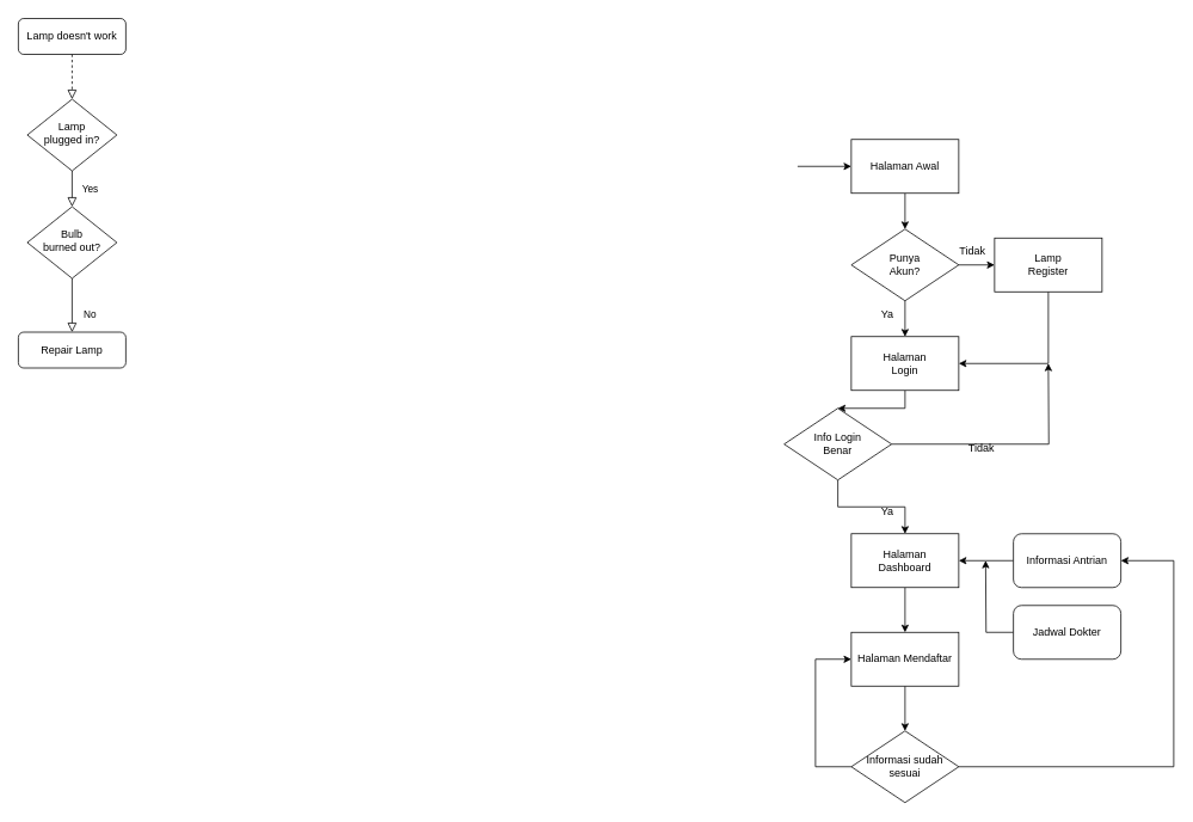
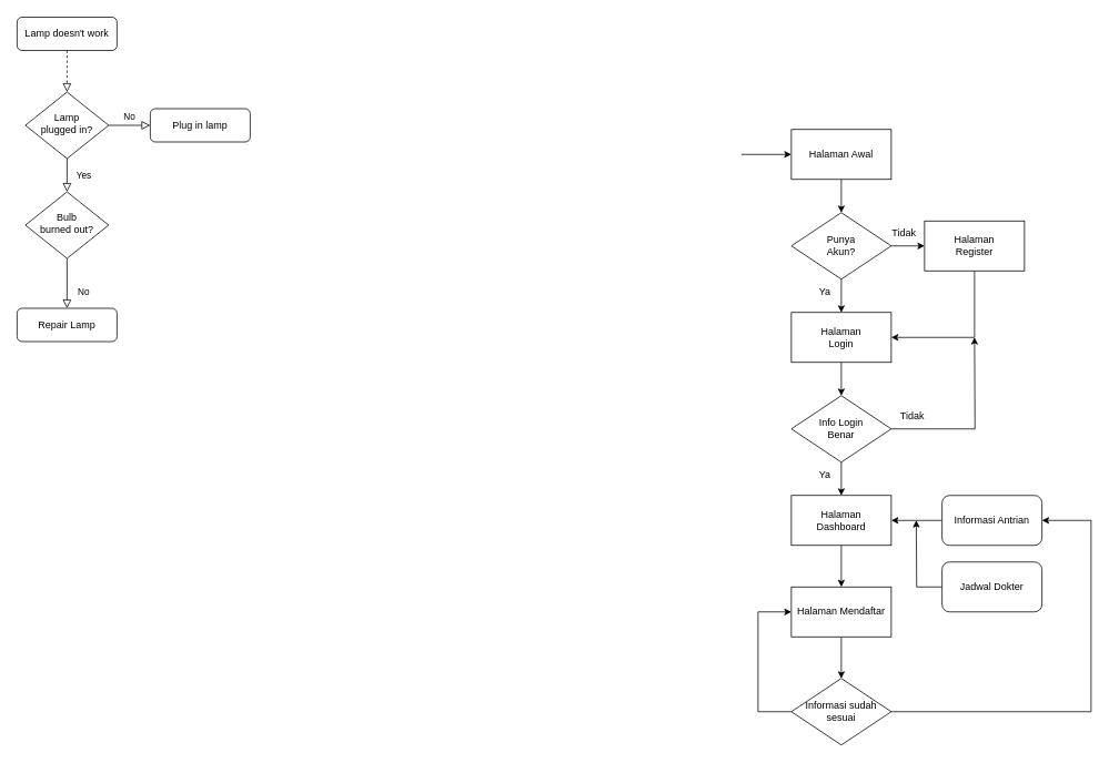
  <mxCell id="0" />
  <mxCell id="1" parent="0" />
  <mxCell id="2" value="" style="rounded=0;html=1;jettySize=auto;orthogonalLoop=1;fontSize=11;endArrow=block;endFill=0;endSize=8;strokeWidth=1;shadow=0;labelBackgroundColor=none;edgeStyle=orthogonalEdgeStyle;dashed=1;" parent="1" source="3" target="6" edge="1"><mxGeometry relative="1" as="geometry" /></mxCell>
  <mxCell id="3" value="Lamp doesn't work" style="rounded=1;whiteSpace=wrap;html=1;fontSize=12;glass=0;strokeWidth=1;shadow=0;" parent="1" vertex="1"><mxGeometry x="20" y="20" width="120" height="40" as="geometry" /></mxCell>
  <mxCell id="4" value="Yes" style="rounded=0;html=1;jettySize=auto;orthogonalLoop=1;fontSize=11;endArrow=block;endFill=0;endSize=8;strokeWidth=1;shadow=0;labelBackgroundColor=none;edgeStyle=orthogonalEdgeStyle;" parent="1" source="6" target="9" edge="1"><mxGeometry y="20" relative="1" as="geometry"><mxPoint as="offset" /></mxGeometry></mxCell>
+ <mxCell id="5" value="No" style="edgeStyle=orthogonalEdgeStyle;rounded=0;html=1;jettySize=auto;orthogonalLoop=1;fontSize=11;endArrow=block;endFill=0;endSize=8;strokeWidth=1;shadow=0;labelBackgroundColor=none;" parent="1" source="6" target="7" edge="1"><mxGeometry y="10" relative="1" as="geometry"><mxPoint as="offset" /></mxGeometry></mxCell>
  <mxCell id="6" value="Lamp&lt;br&gt;plugged in?" style="rhombus;whiteSpace=wrap;html=1;shadow=0;fontFamily=Helvetica;fontSize=12;align=center;strokeWidth=1;spacing=6;spacingTop=-4;" parent="1" vertex="1"><mxGeometry x="30" y="110" width="100" height="80" as="geometry" /></mxCell>
+ <mxCell id="7" value="Plug in lamp" style="rounded=1;whiteSpace=wrap;html=1;fontSize=12;glass=0;strokeWidth=1;shadow=0;" parent="1" vertex="1"><mxGeometry x="180" y="130" width="120" height="40" as="geometry" /></mxCell>
  <mxCell id="8" value="No" style="rounded=0;html=1;jettySize=auto;orthogonalLoop=1;fontSize=11;endArrow=block;endFill=0;endSize=8;strokeWidth=1;shadow=0;labelBackgroundColor=none;edgeStyle=orthogonalEdgeStyle;" parent="1" source="9" target="10" edge="1"><mxGeometry x="0.333" y="20" relative="1" as="geometry"><mxPoint as="offset" /></mxGeometry></mxCell>
  <mxCell id="9" value="Bulb&lt;br&gt;burned out?" style="rhombus;whiteSpace=wrap;html=1;shadow=0;fontFamily=Helvetica;fontSize=12;align=center;strokeWidth=1;spacing=6;spacingTop=-4;" parent="1" vertex="1"><mxGeometry x="30" y="230" width="100" height="80" as="geometry" /></mxCell>
  <mxCell id="10" value="Repair Lamp" style="rounded=1;whiteSpace=wrap;html=1;fontSize=12;glass=0;strokeWidth=1;shadow=0;" parent="1" vertex="1"><mxGeometry x="20" y="370" width="120" height="40" as="geometry" /></mxCell>
  <mxCell id="11" value="" style="edgeStyle=orthogonalEdgeStyle;rounded=0;orthogonalLoop=1;jettySize=auto;html=1;" edge="1" parent="1" source="12" target="16"><mxGeometry relative="1" as="geometry" /></mxCell>
  <mxCell id="12" value="Halaman Awal" style="rounded=0;whiteSpace=wrap;html=1;" vertex="1" parent="1"><mxGeometry x="950" y="155" width="120" height="60" as="geometry" /></mxCell>
  <mxCell id="13" value="" style="endArrow=classic;html=1;rounded=0;entryX=0;entryY=0.5;entryDx=0;entryDy=0;" edge="1" parent="1" target="12"><mxGeometry width="50" height="50" relative="1" as="geometry"><mxPoint x="890" y="185" as="sourcePoint" /><mxPoint x="570" y="465" as="targetPoint" /></mxGeometry></mxCell>
  <mxCell id="14" value="" style="edgeStyle=orthogonalEdgeStyle;rounded=0;orthogonalLoop=1;jettySize=auto;html=1;" edge="1" parent="1" source="16" target="18"><mxGeometry relative="1" as="geometry" /></mxCell>
  <mxCell id="15" value="" style="edgeStyle=orthogonalEdgeStyle;rounded=0;orthogonalLoop=1;jettySize=auto;html=1;" edge="1" parent="1" source="16" target="20"><mxGeometry relative="1" as="geometry" /></mxCell>
  <mxCell id="16" value="Punya&lt;div&gt;Akun?&lt;/div&gt;" style="rhombus;whiteSpace=wrap;html=1;rounded=0;" vertex="1" parent="1"><mxGeometry x="950" y="255" width="120" height="80" as="geometry" /></mxCell>
  <mxCell id="17" style="edgeStyle=orthogonalEdgeStyle;rounded=0;orthogonalLoop=1;jettySize=auto;html=1;entryX=1;entryY=0.5;entryDx=0;entryDy=0;" edge="1" parent="1" source="18" target="20"><mxGeometry relative="1" as="geometry"><mxPoint x="1170" y="405" as="targetPoint" /><Array as="points"><mxPoint x="1170" y="405" /></Array></mxGeometry></mxCell>
- <mxCell id="18" value="&lt;div&gt;Lamp&lt;/div&gt;Register" style="whiteSpace=wrap;html=1;rounded=0;" vertex="1" parent="1"><mxGeometry x="1110" y="265" width="120" height="60" as="geometry" /></mxCell>
+ <mxCell id="18" value="&lt;div&gt;Halaman&lt;/div&gt;Register" style="whiteSpace=wrap;html=1;rounded=0;" vertex="1" parent="1"><mxGeometry x="1110" y="265" width="120" height="60" as="geometry" /></mxCell>
  <mxCell id="19" value="" style="edgeStyle=orthogonalEdgeStyle;rounded=0;orthogonalLoop=1;jettySize=auto;html=1;" edge="1" parent="1" source="20" target="23"><mxGeometry relative="1" as="geometry" /></mxCell>
  <mxCell id="20" value="&lt;div&gt;Halaman&lt;/div&gt;Login" style="whiteSpace=wrap;html=1;rounded=0;" vertex="1" parent="1"><mxGeometry x="950" y="375" width="120" height="60" as="geometry" /></mxCell>
  <mxCell id="21" style="edgeStyle=orthogonalEdgeStyle;rounded=0;orthogonalLoop=1;jettySize=auto;html=1;" edge="1" parent="1" source="23"><mxGeometry relative="1" as="geometry"><mxPoint x="1170" y="405" as="targetPoint" /></mxGeometry></mxCell>
  <mxCell id="22" value="" style="edgeStyle=orthogonalEdgeStyle;rounded=0;orthogonalLoop=1;jettySize=auto;html=1;" edge="1" parent="1" source="23" target="27"><mxGeometry relative="1" as="geometry" /></mxCell>
- <mxCell id="23" value="Info Login&lt;div&gt;Benar&lt;/div&gt;" style="rhombus;whiteSpace=wrap;html=1;rounded=0;" vertex="1" parent="1"><mxGeometry x="875" y="455" width="120" height="80" as="geometry" /></mxCell>
+ <mxCell id="23" value="Info Login&lt;div&gt;Benar&lt;/div&gt;" style="rhombus;whiteSpace=wrap;html=1;rounded=0;" vertex="1" parent="1"><mxGeometry x="950" y="475" width="120" height="80" as="geometry" /></mxCell>
  <mxCell id="24" value="Tidak" style="text;html=1;align=center;verticalAlign=middle;resizable=0;points=[];autosize=1;strokeColor=none;fillColor=none;" vertex="1" parent="1"><mxGeometry x="1060" y="265" width="50" height="30" as="geometry" /></mxCell>
  <mxCell id="25" value="Ya" style="text;html=1;align=center;verticalAlign=middle;resizable=0;points=[];autosize=1;strokeColor=none;fillColor=none;" vertex="1" parent="1"><mxGeometry x="970" y="335" width="40" height="30" as="geometry" /></mxCell>
  <mxCell id="26" value="" style="edgeStyle=orthogonalEdgeStyle;rounded=0;orthogonalLoop=1;jettySize=auto;html=1;" edge="1" parent="1" source="27" target="35"><mxGeometry relative="1" as="geometry" /></mxCell>
  <mxCell id="27" value="Halaman&lt;div&gt;Dashboard&lt;/div&gt;" style="whiteSpace=wrap;html=1;rounded=0;" vertex="1" parent="1"><mxGeometry x="950" y="595" width="120" height="60" as="geometry" /></mxCell>
  <mxCell id="28" value="Ya" style="text;html=1;align=center;verticalAlign=middle;resizable=0;points=[];autosize=1;strokeColor=none;fillColor=none;" vertex="1" parent="1"><mxGeometry x="970" y="555" width="40" height="30" as="geometry" /></mxCell>
  <mxCell id="29" value="Tidak" style="text;html=1;align=center;verticalAlign=middle;resizable=0;points=[];autosize=1;strokeColor=none;fillColor=none;" vertex="1" parent="1"><mxGeometry x="1070" y="485" width="50" height="30" as="geometry" /></mxCell>
  <mxCell id="30" style="edgeStyle=orthogonalEdgeStyle;rounded=0;orthogonalLoop=1;jettySize=auto;html=1;entryX=1;entryY=0.5;entryDx=0;entryDy=0;" edge="1" parent="1" source="31" target="27"><mxGeometry relative="1" as="geometry" /></mxCell>
  <mxCell id="31" value="Informasi Antrian" style="rounded=1;whiteSpace=wrap;html=1;" vertex="1" parent="1"><mxGeometry x="1131" y="595" width="120" height="60" as="geometry" /></mxCell>
  <mxCell id="32" style="edgeStyle=orthogonalEdgeStyle;rounded=0;orthogonalLoop=1;jettySize=auto;html=1;" edge="1" parent="1" source="33"><mxGeometry relative="1" as="geometry"><mxPoint x="1100" y="625" as="targetPoint" /></mxGeometry></mxCell>
  <mxCell id="33" value="Jadwal Dokter" style="rounded=1;whiteSpace=wrap;html=1;" vertex="1" parent="1"><mxGeometry x="1131" y="675" width="120" height="60" as="geometry" /></mxCell>
  <mxCell id="34" value="" style="edgeStyle=orthogonalEdgeStyle;rounded=0;orthogonalLoop=1;jettySize=auto;html=1;" edge="1" parent="1" source="35" target="38"><mxGeometry relative="1" as="geometry" /></mxCell>
  <mxCell id="35" value="Halaman Mendaftar" style="whiteSpace=wrap;html=1;rounded=0;" vertex="1" parent="1"><mxGeometry x="950" y="705" width="120" height="60" as="geometry" /></mxCell>
  <mxCell id="36" style="edgeStyle=orthogonalEdgeStyle;rounded=0;orthogonalLoop=1;jettySize=auto;html=1;entryX=0;entryY=0.5;entryDx=0;entryDy=0;" edge="1" parent="1" source="38" target="35"><mxGeometry relative="1" as="geometry"><Array as="points"><mxPoint x="910" y="855" /><mxPoint x="910" y="735" /></Array></mxGeometry></mxCell>
  <mxCell id="37" style="edgeStyle=orthogonalEdgeStyle;rounded=0;orthogonalLoop=1;jettySize=auto;html=1;entryX=1;entryY=0.5;entryDx=0;entryDy=0;" edge="1" parent="1" source="38" target="31"><mxGeometry relative="1" as="geometry"><Array as="points"><mxPoint x="1310" y="855" /><mxPoint x="1310" y="625" /></Array></mxGeometry></mxCell>
  <mxCell id="38" value="Informasi sudah sesuai" style="rhombus;whiteSpace=wrap;html=1;rounded=0;" vertex="1" parent="1"><mxGeometry x="950" y="815" width="120" height="80" as="geometry" /></mxCell>
